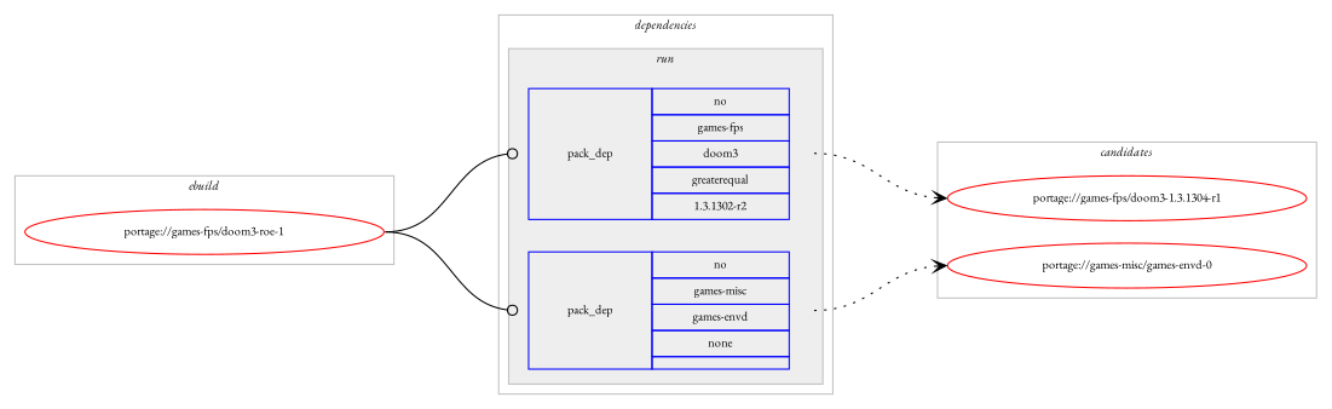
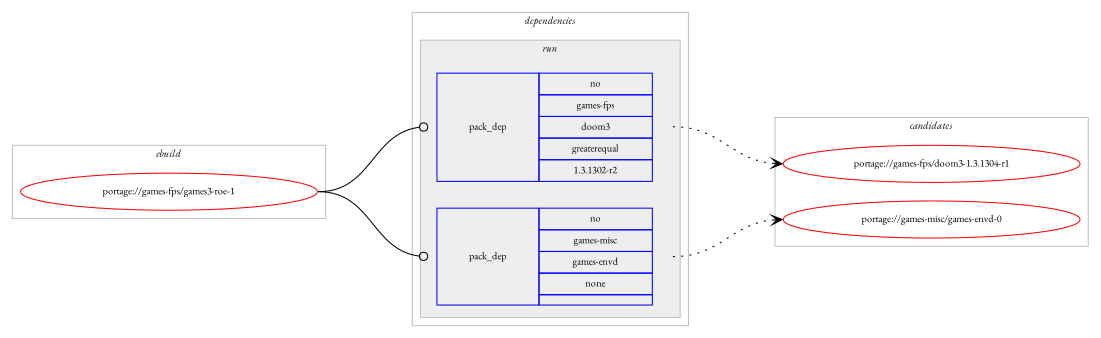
  digraph {
    compound=true
    concentrate=true
    fontname="EB Garamond"
    fontsize=10
    newrank=true
    rankdir=LR
    ranksep=1.5
    node [color=red fontname="EB Garamond" fontsize=10]
    edge [arrowhead=odot headport=w style=solid tailport=e weight=20 fontname="EB Garamond"]
-   n1 [label="portage://games-fps/doom3-roe-1" width=4]
+   n1 [label="portage://games-fps/games3-roe-1" width=4]
    n2 [color=blue label=<<TABLE BORDER="0" CELLBORDER="1" CELLSPACING="0" CELLPADDING="4" WIDTH="220"><TR><TD ROWSPAN="6" CELLPADDING="30">pack_dep</TD></TR><TR><TD WIDTH="110">no</TD></TR><TR><TD>games-fps</TD></TR><TR><TD>doom3</TD></TR><TR><TD>greaterequal</TD></TR><TR><TD>1.3.1302-r2</TD></TR></TABLE>> shape=none]
    n3 [color=blue label=<<TABLE BORDER="0" CELLBORDER="1" CELLSPACING="0" CELLPADDING="4" WIDTH="220"><TR><TD ROWSPAN="6" CELLPADDING="30">pack_dep</TD></TR><TR><TD WIDTH="110">no</TD></TR><TR><TD>games-misc</TD></TR><TR><TD>games-envd</TD></TR><TR><TD>none</TD></TR><TR><TD></TD></TR></TABLE>> shape=none]
    n4 [label="portage://games-fps/doom3-1.3.1304-r1" width=4]
    n5 [label="portage://games-misc/games-envd-0" width=4]
    subgraph cluster_1 {
      color=gray
      label=<<i>ebuild</i>>
      rank=same
      n1
    }
    subgraph cluster_2 {
      color=gray
      label=<<i>dependencies</i>>
      subgraph cluster_3 {
        color=gray
        fillcolor="#eeeeee"
        label=<<i>compile</i>>
        style=filled
      }
      subgraph cluster_4 {
        color=gray
        fillcolor="#eeeeee"
        label=<<i>compile and run</i>>
        style=filled
      }
      subgraph cluster_5 {
        color=gray
        fillcolor="#eeeeee"
        label=<<i>run</i>>
        style=filled
        subgraph sub_6 {
          color=gray
          fillcolor="#eeeeee"
          label=<<i>run</i>>
          style=filled
          n2
        }
        subgraph sub_7 {
          color=gray
          fillcolor="#eeeeee"
          label=<<i>run</i>>
          style=filled
          n3
        }
      }
    }
    subgraph cluster_8 {
      color=gray
      label=<<i>candidates</i>>
      rank=same
      subgraph sub_9 {
        color=black
        label=<<i>candidates</i>>
        nodesep=1
        rank=same
        n4
      }
      subgraph sub_10 {
        color=black
        label=<<i>candidates</i>>
        nodesep=1
        rank=same
        n5
      }
    }
    n1 -> n2
    n1 -> n3
    n2 -> n4 [arrowhead=vee style=dotted weight=100]
    n3 -> n5 [arrowhead=vee style=dotted weight=100]
  }
